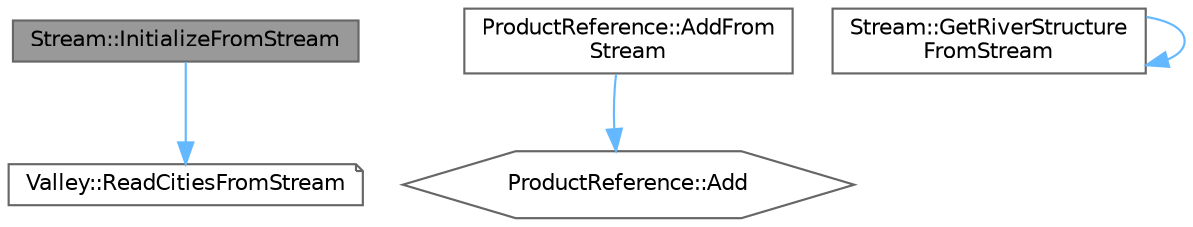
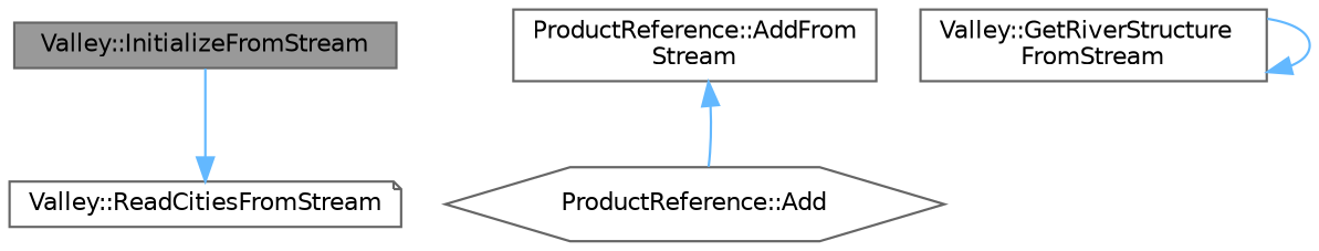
  digraph {
    rankdir=TB
    node [color=grey40 fillcolor=white fontname=Helvetica fontsize=10 shape=box style=filled]
    edge [color=steelblue1 fontname=Helvetica fontsize=10 labelfontname=Helvetica labelfontsize=10 style=solid]
-   n1 [color=gray40 fillcolor=grey60 fontcolor=black height=0.2 label="Stream::InitializeFromStream" width=0.4]
+   n1 [color=gray40 fillcolor=grey60 fontcolor=black height=0.2 label="Valley::InitializeFromStream" width=0.4]
    n2 [height=0.2 label="Valley::ReadCitiesFromStream" shape=note width=0.4]
    n3 [height=0.2 label="ProductReference::AddFrom\lStream" width=0.4]
    n4 [height=0.2 label="ProductReference::Add" shape=hexagon width=0.4]
-   n5 [height=0.2 label="Stream::GetRiverStructure\lFromStream" width=0.4]
+   n5 [height=0.2 label="Valley::GetRiverStructure\lFromStream" width=0.4]
    n1 -> n2
-   n3 -> n4
+   n4 -> n3
    n5 -> n5
  }
